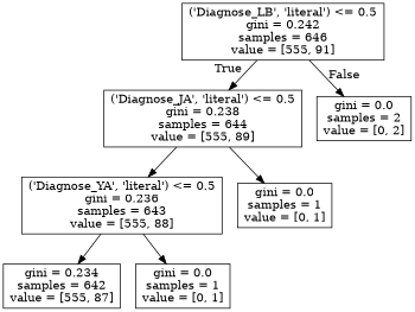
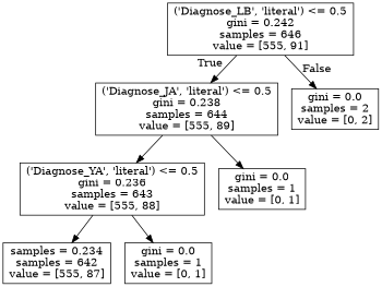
  digraph {
    node [shape=box]
    n1 [label="('Diagnose_LB', 'literal') <= 0.5\ngini = 0.242\nsamples = 646\nvalue = [555, 91]"]
    n2 [label="('Diagnose_JA', 'literal') <= 0.5\ngini = 0.238\nsamples = 644\nvalue = [555, 89]"]
    n3 [label="gini = 0.0\nsamples = 2\nvalue = [0, 2]"]
    n4 [label="('Diagnose_YA', 'literal') <= 0.5\ngini = 0.236\nsamples = 643\nvalue = [555, 88]"]
    n5 [label="gini = 0.0\nsamples = 1\nvalue = [0, 1]"]
-   n6 [label="gini = 0.234\nsamples = 642\nvalue = [555, 87]"]
+   n6 [label="samples = 0.234\nsamples = 642\nvalue = [555, 87]"]
    n7 [label="gini = 0.0\nsamples = 1\nvalue = [0, 1]"]
    n1 -> n2 [headlabel=True labelangle=45 labeldistance=2.5]
    n1 -> n3 [headlabel=False labelangle=-45 labeldistance=2.5]
    n2 -> n4
    n2 -> n5
    n4 -> n6
    n4 -> n7
  }
